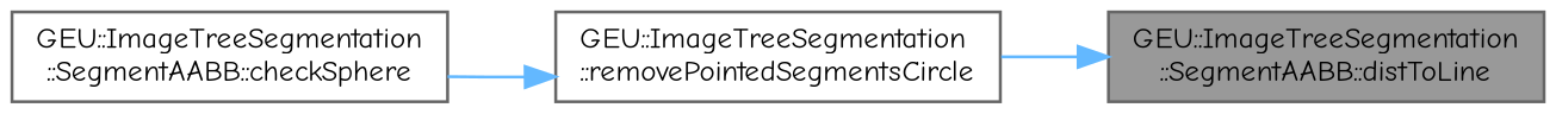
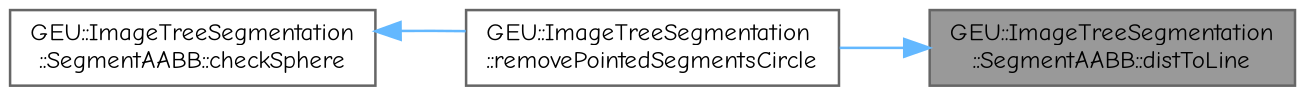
  digraph {
    fontname="Comic Neue"
    rankdir=RL
    node [color=grey40 fillcolor=white fontname="Comic Neue" fontsize=10 shape=box style=filled]
    edge [color=steelblue1 dir=back fontname="Comic Neue" fontsize=10 labelfontname=Helvetica labelfontsize=10 style=solid]
    n1 [color=gray40 fillcolor=grey60 fontcolor=black height=0.2 label="GEU::ImageTreeSegmentation\l::SegmentAABB::distToLine" width=0.4]
    n2 [height=0.2 label="GEU::ImageTreeSegmentation\l::removePointedSegmentsCircle" width=0.4]
    n3 [height=0.2 label="GEU::ImageTreeSegmentation\l::SegmentAABB::checkSphere" width=0.4]
    n1 -> n2
-   n2 -> n3
+   n3 -> n2
  }
